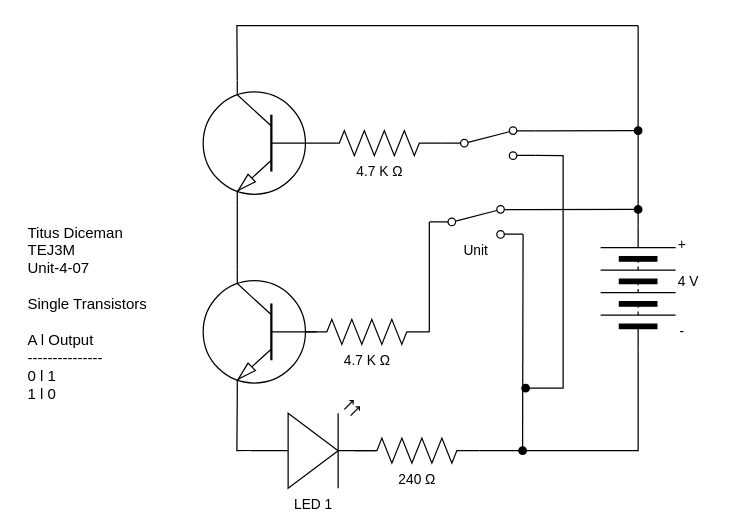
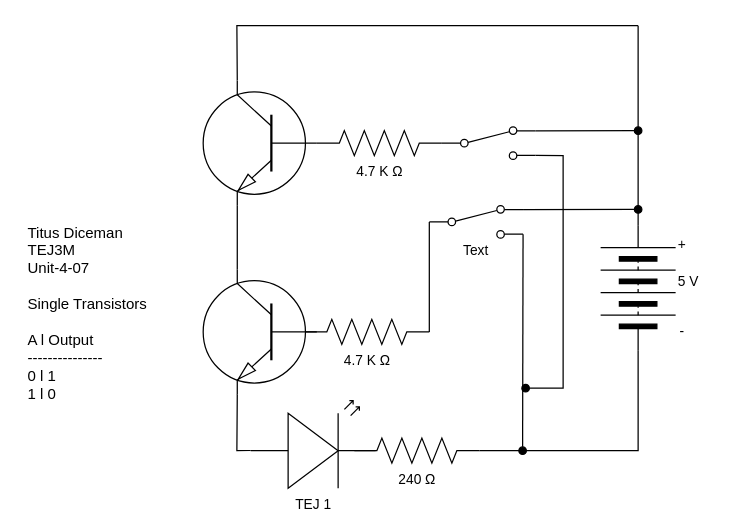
  <mxCell id="0" />
  <mxCell id="1" parent="0" />
  <mxCell id="2" value="Titus Diceman&amp;nbsp;&lt;br&gt;TEJ3M&lt;br&gt;Unit-4-07&lt;br&gt;&lt;br&gt;Single Transistors&lt;br&gt;&lt;br&gt;A l Output&lt;br&gt;---------------&lt;br&gt;0 l 1&lt;br&gt;1 l 0" style="text;html=1;align=left;verticalAlign=middle;resizable=0;points=[];autosize=1;strokeColor=none;fillColor=none;" parent="1" vertex="1"><mxGeometry x="20" y="170" width="120" height="160" as="geometry" /></mxCell>
  <mxCell id="3" style="edgeStyle=none;shape=connector;rounded=0;html=1;exitX=1;exitY=0.12;exitDx=0;exitDy=0;labelBackgroundColor=default;strokeColor=default;fontFamily=Helvetica;fontSize=11;fontColor=default;endArrow=oval;endFill=1;" parent="1" source="6" edge="1"><mxGeometry relative="1" as="geometry"><mxPoint x="510" y="167" as="targetPoint" /></mxGeometry></mxCell>
  <mxCell id="4" style="edgeStyle=none;shape=connector;rounded=0;html=1;exitX=1;exitY=0.88;exitDx=0;exitDy=0;labelBackgroundColor=default;strokeColor=default;fontFamily=Helvetica;fontSize=11;fontColor=default;endArrow=oval;endFill=1;" parent="1" source="6" edge="1"><mxGeometry relative="1" as="geometry"><mxPoint x="417.588" y="360" as="targetPoint" /></mxGeometry></mxCell>
  <mxCell id="5" style="edgeStyle=none;shape=connector;rounded=0;html=1;exitX=0;exitY=0.5;exitDx=0;exitDy=0;entryX=1;entryY=0.5;entryDx=0;entryDy=0;entryPerimeter=0;labelBackgroundColor=default;strokeColor=default;fontFamily=Helvetica;fontSize=11;fontColor=default;endArrow=none;endFill=0;" parent="1" source="6" target="11" edge="1"><mxGeometry relative="1" as="geometry" /></mxCell>
  <mxCell id="6" value="" style="shape=mxgraph.electrical.electro-mechanical.twoWaySwitch;aspect=fixed;elSwitchState=2;fontFamily=Helvetica;fontSize=11;fontColor=default;" parent="1" vertex="1"><mxGeometry x="342.95" y="164" width="75" height="26" as="geometry" /></mxCell>
  <mxCell id="7" style="edgeStyle=none;html=1;exitX=0.7;exitY=0;exitDx=0;exitDy=0;exitPerimeter=0;endArrow=none;endFill=0;rounded=0;" parent="1" edge="1"><mxGeometry relative="1" as="geometry"><mxPoint x="510" y="20" as="targetPoint" /><Array as="points"><mxPoint x="189" y="20" /></Array><mxPoint x="189.318" y="64" as="sourcePoint" /></mxGeometry></mxCell>
- <mxCell id="8" value="LED 1" style="verticalLabelPosition=bottom;shadow=0;dashed=0;align=center;html=1;verticalAlign=top;shape=mxgraph.electrical.opto_electronics.led_2;pointerEvents=1;fontFamily=Helvetica;fontSize=11;fontColor=default;" parent="1" vertex="1"><mxGeometry x="200" y="320" width="100" height="70" as="geometry" /></mxCell>
+ <mxCell id="8" value="TEJ 1" style="verticalLabelPosition=bottom;shadow=0;dashed=0;align=center;html=1;verticalAlign=top;shape=mxgraph.electrical.opto_electronics.led_2;pointerEvents=1;fontFamily=Helvetica;fontSize=11;fontColor=default;" parent="1" vertex="1"><mxGeometry x="200" y="320" width="100" height="70" as="geometry" /></mxCell>
  <mxCell id="9" style="edgeStyle=none;shape=connector;rounded=0;html=1;exitX=1;exitY=0.5;exitDx=0;exitDy=0;labelBackgroundColor=default;strokeColor=default;fontFamily=Helvetica;fontSize=11;fontColor=default;endArrow=none;endFill=0;" parent="1" source="10" edge="1"><mxGeometry relative="1" as="geometry"><mxPoint x="510" y="20" as="targetPoint" /><Array as="points"><mxPoint x="510" y="140" /></Array></mxGeometry></mxCell>
  <mxCell id="10" value="" style="pointerEvents=1;verticalLabelPosition=bottom;shadow=0;dashed=0;align=center;html=1;verticalAlign=top;shape=mxgraph.electrical.miscellaneous.batteryStack;fontFamily=Helvetica;fontSize=11;fontColor=default;direction=north;" parent="1" vertex="1"><mxGeometry x="480" y="180" width="60" height="100" as="geometry" /></mxCell>
  <mxCell id="11" value="4.7 K Ω" style="pointerEvents=1;verticalLabelPosition=bottom;shadow=0;dashed=0;align=center;html=1;verticalAlign=top;shape=mxgraph.electrical.resistors.resistor_2;fontFamily=Helvetica;fontSize=11;fontColor=default;" parent="1" vertex="1"><mxGeometry x="242.95" y="255" width="100" height="20" as="geometry" /></mxCell>
  <mxCell id="12" style="edgeStyle=none;shape=connector;rounded=0;html=1;exitX=1;exitY=0.5;exitDx=0;exitDy=0;exitPerimeter=0;labelBackgroundColor=default;strokeColor=default;fontFamily=Helvetica;fontSize=11;fontColor=default;endArrow=none;endFill=0;entryX=0;entryY=0.5;entryDx=0;entryDy=0;" parent="1" source="13" target="10" edge="1"><mxGeometry relative="1" as="geometry"><mxPoint x="480" y="360.176" as="targetPoint" /><Array as="points"><mxPoint x="470" y="360" /><mxPoint x="510" y="360" /></Array></mxGeometry></mxCell>
  <mxCell id="13" value="240&amp;nbsp;Ω" style="pointerEvents=1;verticalLabelPosition=bottom;shadow=0;dashed=0;align=center;html=1;verticalAlign=top;shape=mxgraph.electrical.resistors.resistor_2;fontFamily=Helvetica;fontSize=11;fontColor=default;" parent="1" vertex="1"><mxGeometry x="283" y="350" width="100" height="20" as="geometry" /></mxCell>
  <mxCell id="14" value="-" style="text;html=1;align=center;verticalAlign=middle;resizable=0;points=[];autosize=1;strokeColor=none;fillColor=none;fontSize=11;fontFamily=Helvetica;fontColor=default;" parent="1" vertex="1"><mxGeometry x="530" y="250" width="30" height="30" as="geometry" /></mxCell>
  <mxCell id="15" value="+" style="text;html=1;align=center;verticalAlign=middle;resizable=0;points=[];autosize=1;strokeColor=none;fillColor=none;fontSize=11;fontFamily=Helvetica;fontColor=default;" parent="1" vertex="1"><mxGeometry x="530" y="180" width="30" height="30" as="geometry" /></mxCell>
- <mxCell id="16" value="4 V" style="text;html=1;align=center;verticalAlign=middle;resizable=0;points=[];autosize=1;strokeColor=none;fillColor=none;fontSize=11;fontFamily=Helvetica;fontColor=default;" parent="1" vertex="1"><mxGeometry x="530" y="210" width="40" height="30" as="geometry" /></mxCell>
- <mxCell id="17" value="Unit" style="text;html=1;align=center;verticalAlign=middle;resizable=0;points=[];autosize=1;strokeColor=none;fillColor=none;fontSize=11;fontFamily=Helvetica;fontColor=default;" parent="1" vertex="1"><mxGeometry x="360.45" y="185" width="40" height="30" as="geometry" /></mxCell>
+ <mxCell id="16" value="5 V" style="text;html=1;align=center;verticalAlign=middle;resizable=0;points=[];autosize=1;strokeColor=none;fillColor=none;fontSize=11;fontFamily=Helvetica;fontColor=default;" parent="1" vertex="1"><mxGeometry x="530" y="210" width="40" height="30" as="geometry" /></mxCell>
+ <mxCell id="17" value="Text" style="text;html=1;align=center;verticalAlign=middle;resizable=0;points=[];autosize=1;strokeColor=none;fillColor=none;fontSize=11;fontFamily=Helvetica;fontColor=default;" parent="1" vertex="1"><mxGeometry x="360.45" y="185" width="40" height="30" as="geometry" /></mxCell>
  <mxCell id="18" style="edgeStyle=none;rounded=0;html=1;exitX=0.7;exitY=1;exitDx=0;exitDy=0;exitPerimeter=0;entryX=0.7;entryY=0;entryDx=0;entryDy=0;entryPerimeter=0;endArrow=none;endFill=0;" edge="1" parent="1" source="19" target="21"><mxGeometry relative="1" as="geometry" /></mxCell>
  <mxCell id="19" value="" style="verticalLabelPosition=bottom;shadow=0;dashed=0;align=center;html=1;verticalAlign=top;shape=mxgraph.electrical.transistors.npn_transistor_1;flipV=0;flipH=1;" vertex="1" parent="1"><mxGeometry x="160" y="64" width="95" height="100" as="geometry" /></mxCell>
  <mxCell id="20" style="edgeStyle=none;html=1;exitX=0.7;exitY=1;exitDx=0;exitDy=0;exitPerimeter=0;entryX=0;entryY=0.57;entryDx=0;entryDy=0;entryPerimeter=0;endArrow=none;endFill=0;rounded=0;" edge="1" parent="1" source="21" target="8"><mxGeometry relative="1" as="geometry"><Array as="points"><mxPoint x="189" y="360" /></Array></mxGeometry></mxCell>
  <mxCell id="21" value="" style="verticalLabelPosition=bottom;shadow=0;dashed=0;align=center;html=1;verticalAlign=top;shape=mxgraph.electrical.transistors.npn_transistor_1;flipV=0;flipH=1;" vertex="1" parent="1"><mxGeometry x="160" y="215" width="95" height="100" as="geometry" /></mxCell>
  <mxCell id="22" style="edgeStyle=none;rounded=0;html=1;exitX=1;exitY=0.88;exitDx=0;exitDy=0;endArrow=oval;endFill=1;" edge="1" parent="1" source="24"><mxGeometry relative="1" as="geometry"><mxPoint x="420" y="310" as="targetPoint" /><Array as="points"><mxPoint x="450" y="124" /><mxPoint x="450" y="310" /></Array></mxGeometry></mxCell>
  <mxCell id="23" style="edgeStyle=none;rounded=0;html=1;exitX=1;exitY=0.12;exitDx=0;exitDy=0;endArrow=oval;endFill=1;" edge="1" parent="1" source="24"><mxGeometry relative="1" as="geometry"><mxPoint x="510" y="104" as="targetPoint" /></mxGeometry></mxCell>
  <mxCell id="24" value="" style="shape=mxgraph.electrical.electro-mechanical.twoWaySwitch;aspect=fixed;elSwitchState=2;fontFamily=Helvetica;fontSize=11;fontColor=default;" vertex="1" parent="1"><mxGeometry x="352.95" y="101" width="75" height="26" as="geometry" /></mxCell>
  <mxCell id="25" value="4.7 K Ω" style="pointerEvents=1;verticalLabelPosition=bottom;shadow=0;dashed=0;align=center;html=1;verticalAlign=top;shape=mxgraph.electrical.resistors.resistor_2;fontFamily=Helvetica;fontSize=11;fontColor=default;" vertex="1" parent="1"><mxGeometry x="252.95" y="104" width="100" height="20" as="geometry" /></mxCell>
